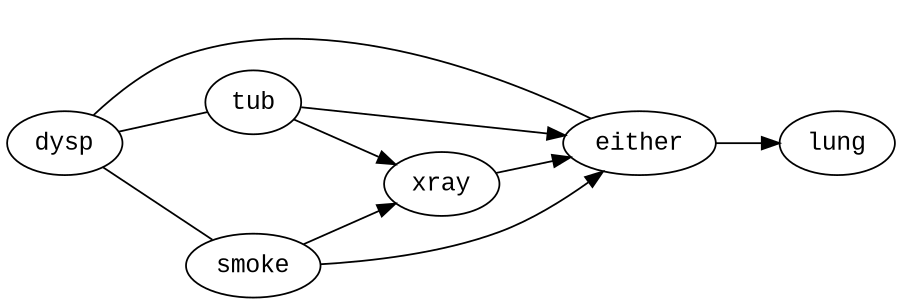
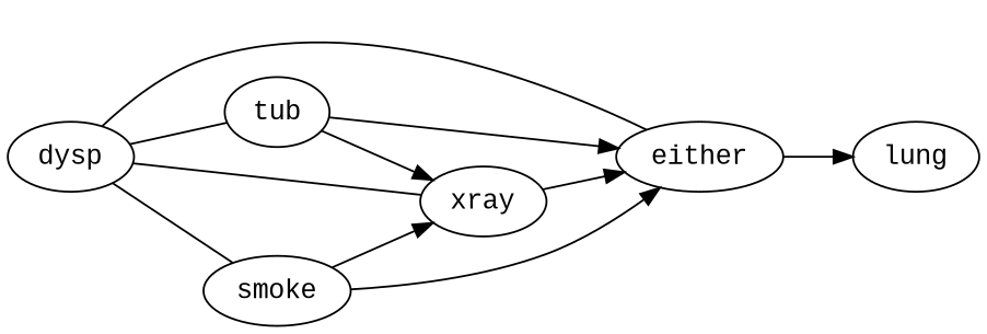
  digraph {
    fontname="Liberation Mono"
    rankdir=LR
    node [fontname="Liberation Mono"]
    edge [fontname="Liberation Mono"]
    xray
    either
    lung
    tub
    smoke
    dysp
    xray -> either
    either -> lung
    tub -> xray
    tub -> either
    smoke -> xray
    smoke -> either
+   dysp -> xray [dir=none]
    dysp -> either [dir=none]
    dysp -> tub [dir=none]
    dysp -> smoke [dir=none]
  }
